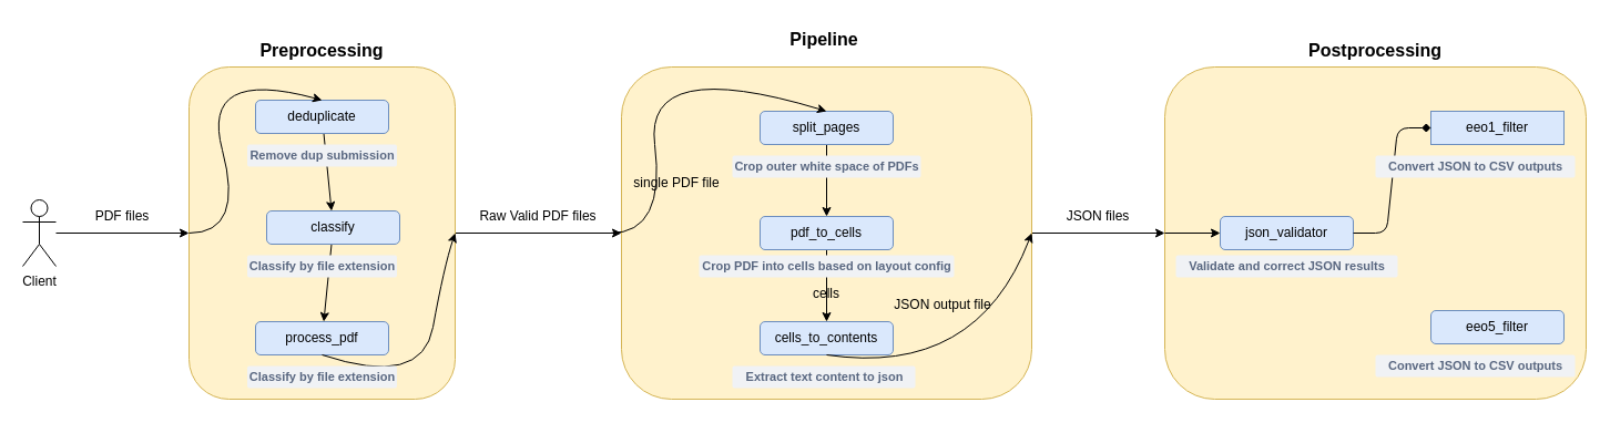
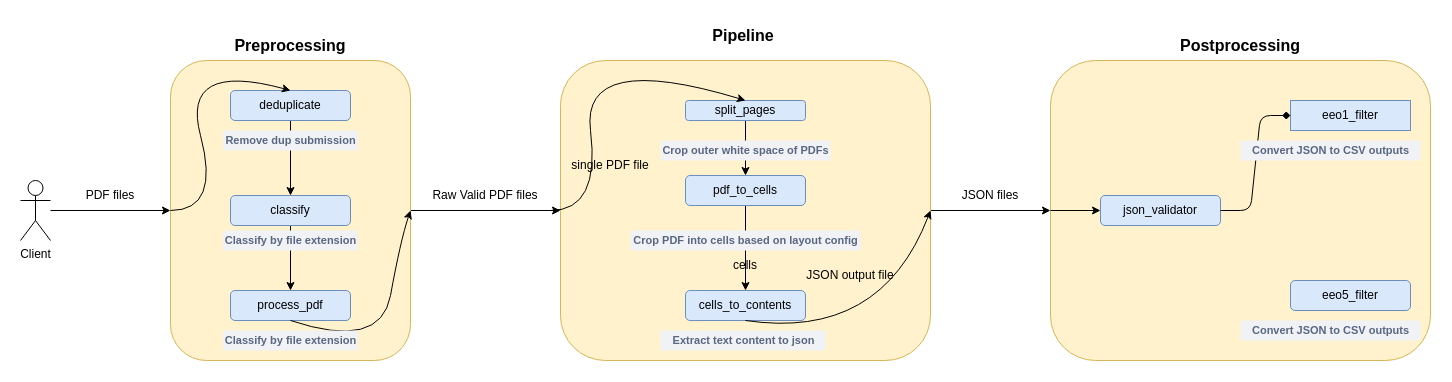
  <mxCell id="0" />
  <mxCell id="1" parent="0" />
  <mxCell id="2" style="edgeStyle=none;html=1;" parent="1" source="3" target="5" edge="1"><mxGeometry relative="1" as="geometry"><mxPoint x="250" y="200" as="targetPoint" /></mxGeometry></mxCell>
  <mxCell id="3" value="Client" style="shape=umlActor;verticalLabelPosition=bottom;verticalAlign=top;html=1;outlineConnect=0;" parent="1" vertex="1"><mxGeometry x="20" y="180" width="30" height="60" as="geometry" /></mxCell>
  <mxCell id="4" style="edgeStyle=none;html=1;" parent="1" source="5" target="8" edge="1"><mxGeometry relative="1" as="geometry"><mxPoint x="570" y="210" as="targetPoint" /></mxGeometry></mxCell>
  <mxCell id="5" value="" style="rounded=1;whiteSpace=wrap;html=1;fillColor=#fff2cc;strokeColor=#d6b656;" parent="1" vertex="1"><mxGeometry x="170" y="60" width="240" height="300" as="geometry" /></mxCell>
  <mxCell id="6" value="PDF files" style="text;html=1;align=center;verticalAlign=middle;whiteSpace=wrap;rounded=0;" parent="1" vertex="1"><mxGeometry x="80" y="180" width="60" height="30" as="geometry" /></mxCell>
  <mxCell id="7" value="" style="edgeStyle=none;html=1;" parent="1" source="8" target="14" edge="1"><mxGeometry relative="1" as="geometry" /></mxCell>
  <mxCell id="8" value="" style="rounded=1;whiteSpace=wrap;html=1;fillColor=#fff2cc;strokeColor=#d6b656;" parent="1" vertex="1"><mxGeometry x="560" y="60" width="370" height="300" as="geometry" /></mxCell>
  <mxCell id="9" value="&lt;b&gt;&lt;font style=&quot;font-size: 16px;&quot;&gt;Preprocessing&lt;/font&gt;&lt;/b&gt;" style="text;html=1;align=center;verticalAlign=middle;whiteSpace=wrap;rounded=0;" parent="1" vertex="1"><mxGeometry x="245" y="30" width="90" height="30" as="geometry" /></mxCell>
  <mxCell id="10" value="Pipeline" style="text;html=1;align=center;verticalAlign=middle;whiteSpace=wrap;rounded=0;fontStyle=1;fontSize=16;" parent="1" vertex="1"><mxGeometry x="697.5" y="20" width="90" height="30" as="geometry" /></mxCell>
  <mxCell id="11" value="Raw Valid PDF files" style="text;html=1;align=center;verticalAlign=middle;whiteSpace=wrap;rounded=0;" parent="1" vertex="1"><mxGeometry x="430" y="180" width="110" height="30" as="geometry" /></mxCell>
  <mxCell id="12" value="" style="edgeStyle=none;html=1;" parent="1" source="13" target="18" edge="1"><mxGeometry relative="1" as="geometry" /></mxCell>
- <mxCell id="13" value="split_pages" style="rounded=1;whiteSpace=wrap;html=1;fillColor=#dae8fc;strokeColor=#6c8ebf;" parent="1" vertex="1"><mxGeometry x="685" y="100" width="120" height="30" as="geometry" /></mxCell>
+ <mxCell id="13" value="split_pages" style="rounded=1;whiteSpace=wrap;html=1;fillColor=#dae8fc;strokeColor=#6c8ebf;" parent="1" vertex="1"><mxGeometry x="685" y="100" width="120" height="20" as="geometry" /></mxCell>
  <mxCell id="14" value="" style="whiteSpace=wrap;html=1;rounded=1;fillColor=#fff2cc;strokeColor=#d6b656;" parent="1" vertex="1"><mxGeometry x="1050" y="60" width="380" height="300" as="geometry" /></mxCell>
  <mxCell id="15" value="&lt;b&gt;&lt;font style=&quot;font-size: 16px;&quot;&gt;Postprocessing&lt;/font&gt;&lt;/b&gt;" style="text;html=1;align=center;verticalAlign=middle;whiteSpace=wrap;rounded=0;" parent="1" vertex="1"><mxGeometry x="1195" y="30" width="90" height="30" as="geometry" /></mxCell>
  <mxCell id="16" value="Crop outer white space of PDFs" style="dashed=0;html=1;fillColor=#F0F2F5;strokeColor=none;align=center;rounded=1;arcSize=10;fontColor=#596780;fontStyle=1;fontSize=11;shadow=0" parent="1" vertex="1"><mxGeometry x="660" y="140" width="170" height="20" as="geometry" /></mxCell>
  <mxCell id="17" value="" style="edgeStyle=none;html=1;" parent="1" source="18" target="20" edge="1"><mxGeometry relative="1" as="geometry" /></mxCell>
- <mxCell id="18" value="pdf_to_cells" style="rounded=1;whiteSpace=wrap;html=1;fillColor=#dae8fc;strokeColor=#6c8ebf;" parent="1" vertex="1"><mxGeometry x="685" y="195" width="120" height="30" as="geometry" /></mxCell>
+ <mxCell id="18" value="pdf_to_cells" style="rounded=1;whiteSpace=wrap;html=1;fillColor=#dae8fc;strokeColor=#6c8ebf;" parent="1" vertex="1"><mxGeometry x="685" y="175" width="120" height="30" as="geometry" /></mxCell>
  <mxCell id="19" value="Crop PDF into cells based on layout config" style="dashed=0;html=1;fillColor=#F0F2F5;strokeColor=none;align=center;rounded=1;arcSize=10;fontColor=#596780;fontStyle=1;fontSize=11;shadow=0" parent="1" vertex="1"><mxGeometry x="630" y="230" width="230" height="20" as="geometry" /></mxCell>
  <mxCell id="20" value="cells_to_contents" style="rounded=1;whiteSpace=wrap;html=1;fillColor=#dae8fc;strokeColor=#6c8ebf;" parent="1" vertex="1"><mxGeometry x="685" y="290" width="120" height="30" as="geometry" /></mxCell>
  <mxCell id="21" value="cells" style="text;html=1;align=center;verticalAlign=middle;whiteSpace=wrap;rounded=0;" parent="1" vertex="1"><mxGeometry x="715" y="250" width="60" height="30" as="geometry" /></mxCell>
  <mxCell id="22" value="Extract text content to json" style="dashed=0;html=1;fillColor=#F0F2F5;strokeColor=none;align=center;rounded=1;arcSize=10;fontColor=#596780;fontStyle=1;fontSize=11;shadow=0" parent="1" vertex="1"><mxGeometry x="660" y="330" width="165" height="20" as="geometry" /></mxCell>
  <mxCell id="23" value="" style="curved=1;endArrow=classic;html=1;entryX=0.5;entryY=0;entryDx=0;entryDy=0;" parent="1" target="13" edge="1"><mxGeometry width="50" height="50" relative="1" as="geometry"><mxPoint x="550" y="210" as="sourcePoint" /><mxPoint x="600" y="160" as="targetPoint" /><Array as="points"><mxPoint x="600" y="210" /><mxPoint x="580" y="50" /></Array></mxGeometry></mxCell>
  <mxCell id="24" value="&lt;span style=&quot;color: rgb(0, 0, 0);&quot;&gt;single PDF file&lt;/span&gt;" style="text;html=1;align=center;verticalAlign=middle;whiteSpace=wrap;rounded=0;" parent="1" vertex="1"><mxGeometry x="550" y="150" width="120" height="30" as="geometry" /></mxCell>
  <mxCell id="25" value="" style="curved=1;endArrow=classic;html=1;entryX=1;entryY=0.5;entryDx=0;entryDy=0;exitX=0.5;exitY=1;exitDx=0;exitDy=0;" parent="1" source="20" target="8" edge="1"><mxGeometry width="50" height="50" relative="1" as="geometry"><mxPoint x="820" y="300" as="sourcePoint" /><mxPoint x="870" y="250" as="targetPoint" /><Array as="points"><mxPoint x="880" y="340" /></Array></mxGeometry></mxCell>
  <mxCell id="26" value="JSON output file" style="text;html=1;align=center;verticalAlign=middle;whiteSpace=wrap;rounded=0;" parent="1" vertex="1"><mxGeometry x="805" y="260" width="90" height="30" as="geometry" /></mxCell>
  <mxCell id="27" style="edgeStyle=none;html=1;" parent="1" source="28" target="30" edge="1"><mxGeometry relative="1" as="geometry" /></mxCell>
  <mxCell id="28" value="deduplicate" style="rounded=1;whiteSpace=wrap;html=1;fillColor=#dae8fc;strokeColor=#6c8ebf;" parent="1" vertex="1"><mxGeometry x="230" y="90" width="120" height="30" as="geometry" /></mxCell>
  <mxCell id="29" style="edgeStyle=none;html=1;" parent="1" source="30" target="31" edge="1"><mxGeometry relative="1" as="geometry" /></mxCell>
- <mxCell id="30" value="classify" style="rounded=1;whiteSpace=wrap;html=1;fillColor=#dae8fc;strokeColor=#6c8ebf;" parent="1" vertex="1"><mxGeometry x="240" y="190" width="120" height="30" as="geometry" /></mxCell>
+ <mxCell id="30" value="classify" style="rounded=1;whiteSpace=wrap;html=1;fillColor=#dae8fc;strokeColor=#6c8ebf;" parent="1" vertex="1"><mxGeometry x="230" y="195" width="120" height="30" as="geometry" /></mxCell>
  <mxCell id="31" value="process_pdf" style="rounded=1;whiteSpace=wrap;html=1;fillColor=#dae8fc;strokeColor=#6c8ebf;" parent="1" vertex="1"><mxGeometry x="230" y="290" width="120" height="30" as="geometry" /></mxCell>
  <mxCell id="32" value="Remove dup submission" style="dashed=0;html=1;fillColor=#F0F2F5;strokeColor=none;align=center;rounded=1;arcSize=10;fontColor=#596780;fontStyle=1;fontSize=11;shadow=0" parent="1" vertex="1"><mxGeometry x="222.5" y="130" width="135" height="20" as="geometry" /></mxCell>
  <mxCell id="33" value="" style="curved=1;endArrow=classic;html=1;entryX=0.5;entryY=0;entryDx=0;entryDy=0;" parent="1" target="28" edge="1"><mxGeometry width="50" height="50" relative="1" as="geometry"><mxPoint x="170" y="210" as="sourcePoint" /><mxPoint x="220" y="160" as="targetPoint" /><Array as="points"><mxPoint x="220" y="210" /><mxPoint x="180" y="60" /></Array></mxGeometry></mxCell>
  <mxCell id="34" value="Classify by file extension" style="dashed=0;html=1;fillColor=#F0F2F5;strokeColor=none;align=center;rounded=1;arcSize=10;fontColor=#596780;fontStyle=1;fontSize=11;shadow=0" parent="1" vertex="1"><mxGeometry x="222.5" y="230" width="135" height="20" as="geometry" /></mxCell>
  <mxCell id="35" value="" style="curved=1;endArrow=classic;html=1;exitX=0.5;exitY=1;exitDx=0;exitDy=0;" parent="1" source="31" edge="1"><mxGeometry width="50" height="50" relative="1" as="geometry"><mxPoint x="360" y="260" as="sourcePoint" /><mxPoint x="410" y="210" as="targetPoint" /><Array as="points"><mxPoint x="380" y="350" /><mxPoint x="400" y="240" /></Array></mxGeometry></mxCell>
  <mxCell id="36" value="Classify by file extension" style="dashed=0;html=1;fillColor=#F0F2F5;strokeColor=none;align=center;rounded=1;arcSize=10;fontColor=#596780;fontStyle=1;fontSize=11;shadow=0" parent="1" vertex="1"><mxGeometry x="222.5" y="330" width="135" height="20" as="geometry" /></mxCell>
  <mxCell id="37" value="eeo1_filter" style="whiteSpace=wrap;html=1;fillColor=#dae8fc;strokeColor=#6c8ebf;rounded=0;" vertex="1" parent="1"><mxGeometry x="1290" y="100" width="120" height="30" as="geometry" /></mxCell>
  <mxCell id="38" value="&lt;span style=&quot;color: rgb(0, 0, 0);&quot;&gt;eeo5_filter&lt;/span&gt;" style="rounded=1;whiteSpace=wrap;html=1;fillColor=#dae8fc;strokeColor=#6c8ebf;" vertex="1" parent="1"><mxGeometry x="1290" y="280" width="120" height="30" as="geometry" /></mxCell>
  <mxCell id="39" value="json_validator" style="rounded=1;whiteSpace=wrap;html=1;fillColor=#dae8fc;strokeColor=#6c8ebf;" vertex="1" parent="1"><mxGeometry x="1100" y="195" width="120" height="30" as="geometry" /></mxCell>
  <mxCell id="40" style="edgeStyle=entityRelationEdgeStyle;html=1;exitX=1;exitY=0.5;exitDx=0;exitDy=0;entryX=0;entryY=0.5;entryDx=0;entryDy=0;endArrow=diamond;" edge="1" parent="1" source="39" target="37"><mxGeometry relative="1" as="geometry" /></mxCell>
  <mxCell id="41" style="html=1;exitX=0;exitY=0.5;exitDx=0;exitDy=0;entryX=0;entryY=0.5;entryDx=0;entryDy=0;" edge="1" parent="1" source="14" target="39"><mxGeometry relative="1" as="geometry"><mxPoint x="1010" y="330" as="targetPoint" /></mxGeometry></mxCell>
  <mxCell id="42" value="Convert JSON to CSV outputs" style="dashed=0;html=1;fillColor=#F0F2F5;strokeColor=none;align=center;rounded=1;arcSize=10;fontColor=#596780;fontStyle=1;fontSize=11;shadow=0" vertex="1" parent="1"><mxGeometry x="1240" y="140" width="180" height="20" as="geometry" /></mxCell>
  <mxCell id="43" value="JSON files" style="text;html=1;align=center;verticalAlign=middle;whiteSpace=wrap;rounded=0;" vertex="1" parent="1"><mxGeometry x="960" y="180" width="60" height="30" as="geometry" /></mxCell>
  <mxCell id="44" value="Convert JSON to CSV outputs" style="dashed=0;html=1;fillColor=#F0F2F5;strokeColor=none;align=center;rounded=1;arcSize=10;fontColor=#596780;fontStyle=1;fontSize=11;shadow=0" vertex="1" parent="1"><mxGeometry x="1240" y="320" width="180" height="20" as="geometry" /></mxCell>
- <mxCell id="45" value="Validate and correct JSON results" style="dashed=0;html=1;fillColor=#F0F2F5;strokeColor=none;align=center;rounded=1;arcSize=10;fontColor=#596780;fontStyle=1;fontSize=11;shadow=0" vertex="1" parent="1"><mxGeometry x="1060" y="230" width="200" height="20" as="geometry" /></mxCell>
